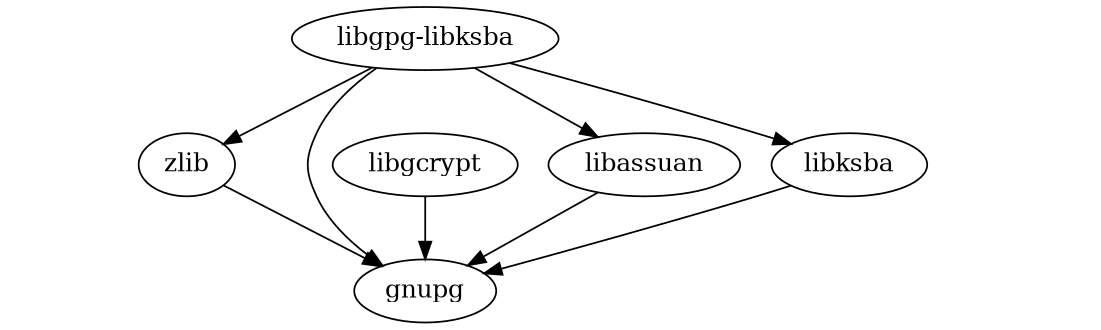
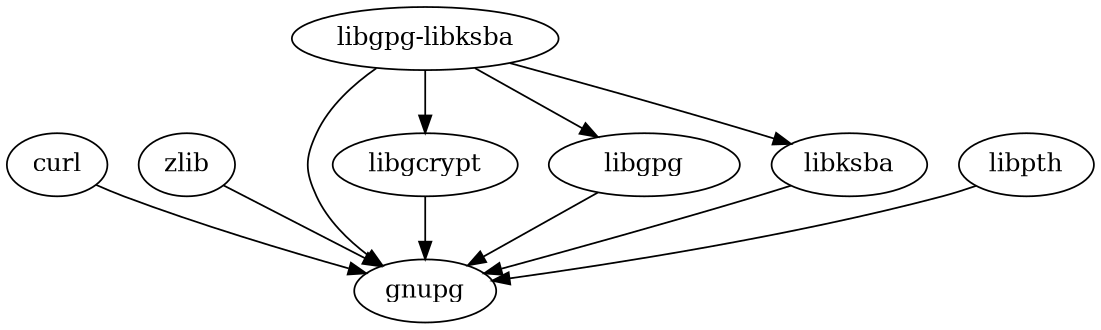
  digraph {
    zlib
    gnupg
+   curl
    libgcrypt
-   libassuan
+   libassuan [label=libgpg]
+   libpth
    libksba
    n8 [label="libgpg-libksba"]
    zlib -> gnupg
+   curl -> gnupg
    libgcrypt -> gnupg
    libassuan -> gnupg
+   libpth -> gnupg
    libksba -> gnupg
    n8 -> gnupg
-   n8 -> zlib
+   n8 -> libgcrypt
    n8 -> libassuan
    n8 -> libksba
  }
